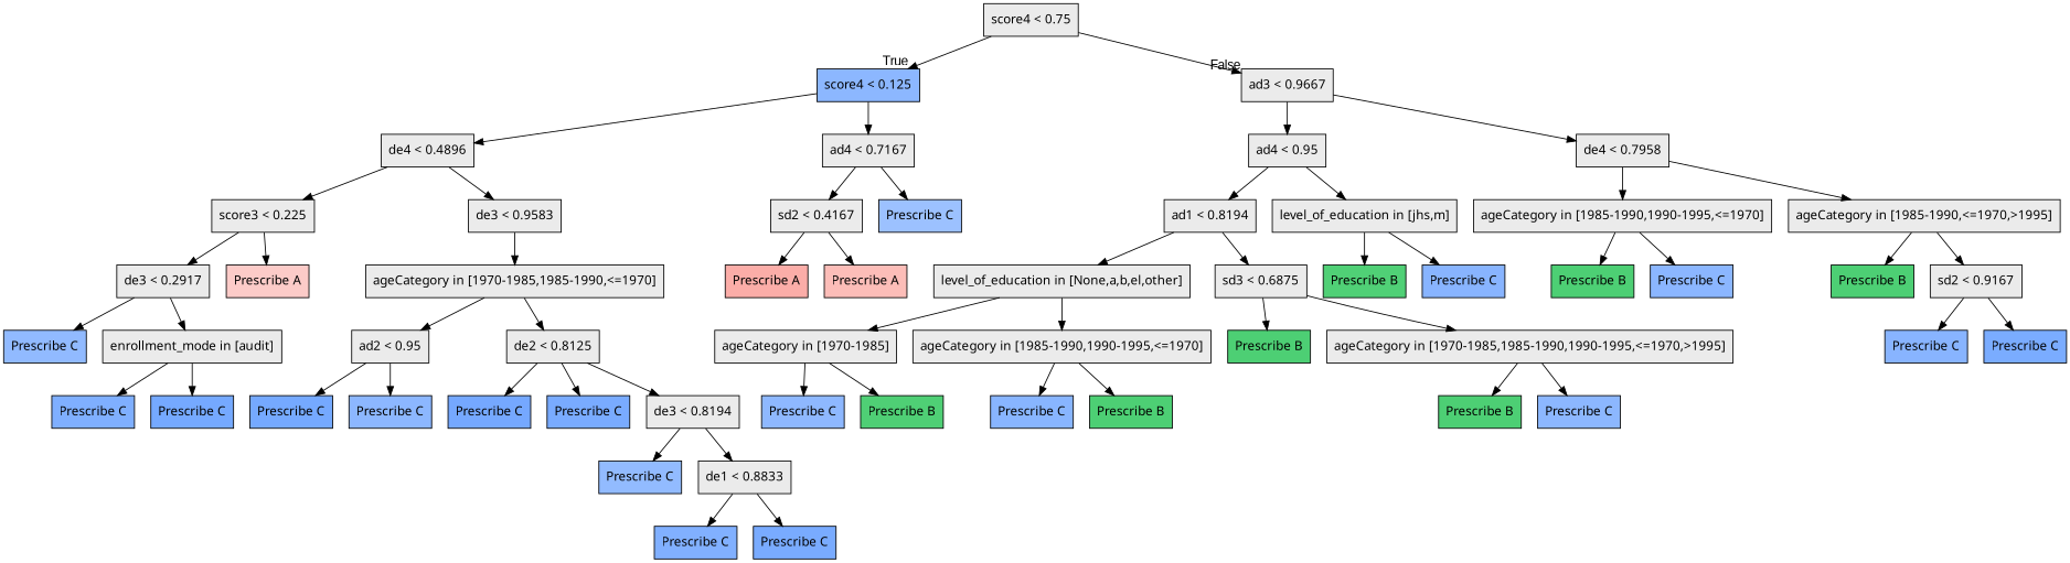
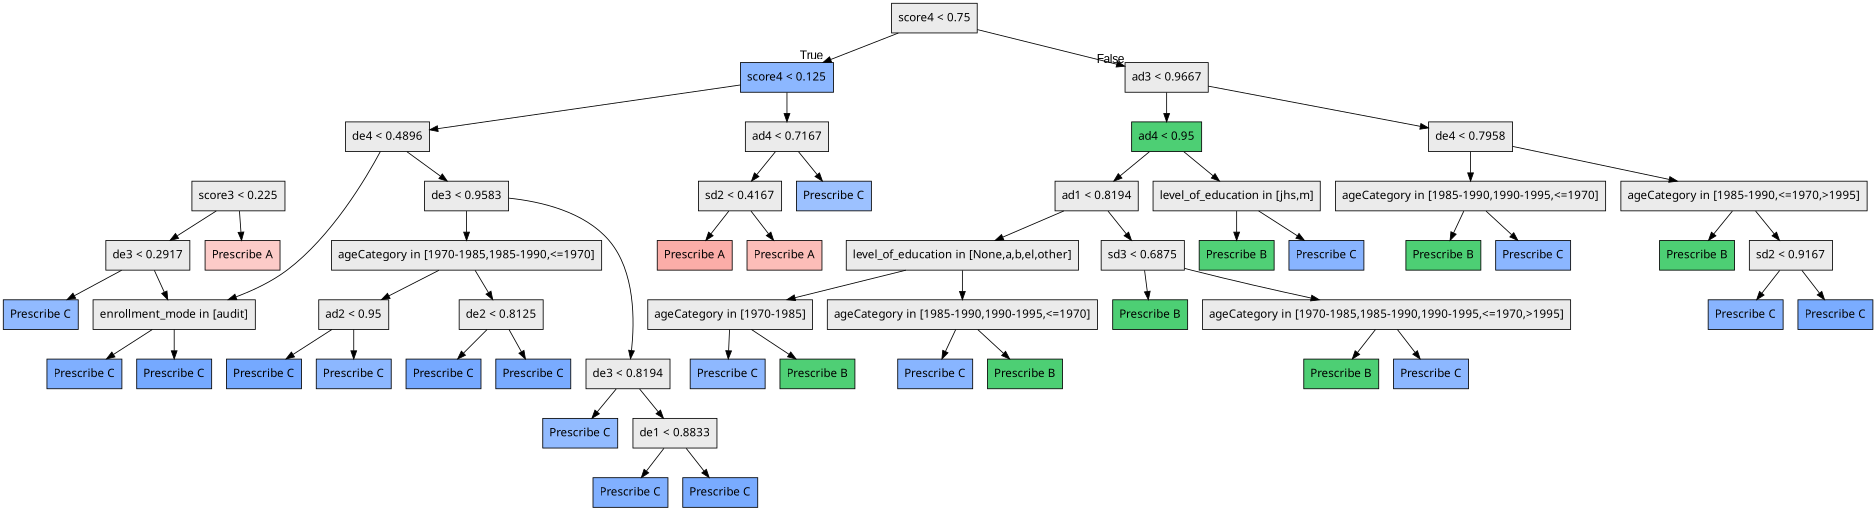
  digraph {
    node [fillcolor="#EBEBEB" fontname="bold arial" shape=box style=filled color=black]
    n1 [label="score4 &lt; 0.75" color=""]
    n2 [fillcolor="#619CFFba" label="score4 &lt; 0.125" color=""]
    n3 [label="ad3 &lt; 0.9667" color=""]
    n4 [label="de4 &lt; 0.4896" color=""]
    n5 [label="ad4 &lt; 0.7167" color=""]
-   n6 [label="ad4 &lt; 0.95" color=""]
+   n6 [fillcolor="#00BA38b2" label="ad4 &lt; 0.95" color=""]
    n7 [label="de4 &lt; 0.7958" color=""]
    n8 [label="score3 &lt; 0.225" color=""]
    n9 [label="de3 &lt; 0.9583" color=""]
    n10 [label="sd2 &lt; 0.4167" color=""]
    n11 [fillcolor="#619CFFa0" label="Prescribe C"]
    n12 [fillcolor="#F8766D60" label="Prescribe A"]
    n13 [label="de3 &lt; 0.2917" color=""]
    n14 [label="de3 &lt; 0.8194" color=""]
    n15 [label="ageCategory in [1970-1985,1985-1990,&lt;=1970]" color=""]
    n16 [label="enrollment_mode in [audit]" color=""]
    n17 [fillcolor="#619CFFb1" label="Prescribe C"]
    n18 [fillcolor="#619CFFcf" label="Prescribe C"]
    n19 [fillcolor="#619CFFde" label="Prescribe C"]
    n20 [fillcolor="#619CFFaf" label="Prescribe C"]
    n21 [label="de1 &lt; 0.8833" color=""]
    n22 [label="de2 &lt; 0.8125" color=""]
    n23 [label="ad2 &lt; 0.95" color=""]
    n24 [fillcolor="#619CFFcb" label="Prescribe C"]
    n25 [fillcolor="#619CFFd8" label="Prescribe C"]
    n26 [fillcolor="#619CFFd8" label="Prescribe C"]
    n27 [fillcolor="#619CFFdf" label="Prescribe C"]
    n28 [fillcolor="#619CFFba" label="Prescribe C"]
    n29 [fillcolor="#619CFFde" label="Prescribe C"]
    n30 [fillcolor="#F8766D98" label="Prescribe A"]
    n31 [fillcolor="#F8766D7b" label="Prescribe A"]
    n32 [label="ad1 &lt; 0.8194" color=""]
    n33 [label="level_of_education in [jhs,m]" color=""]
    n34 [label="ageCategory in [1985-1990,1990-1995,&lt;=1970]" color=""]
    n35 [label="ageCategory in [1985-1990,&lt;=1970,&gt;1995]" color=""]
    n36 [label="level_of_education in [None,a,b,el,other]" color=""]
    n37 [label="sd3 &lt; 0.6875" color=""]
    n38 [fillcolor="#00BA38af" label="Prescribe B"]
    n39 [fillcolor="#619CFFc0" label="Prescribe C"]
    n40 [label="ageCategory in [1970-1985]" color=""]
    n41 [label="ageCategory in [1985-1990,1990-1995,&lt;=1970]" color=""]
    n42 [fillcolor="#00BA38b2" label="Prescribe B"]
    n43 [label="ageCategory in [1970-1985,1985-1990,1990-1995,&lt;=1970,&gt;1995]" color=""]
    n44 [fillcolor="#619CFFb6" label="Prescribe C"]
    n45 [fillcolor="#00BA38b0" label="Prescribe B"]
    n46 [fillcolor="#619CFFbf" label="Prescribe C"]
    n47 [fillcolor="#00BA38b2" label="Prescribe B"]
    n48 [fillcolor="#00BA38b2" label="Prescribe B"]
    n49 [fillcolor="#619CFFba" label="Prescribe C"]
    n50 [fillcolor="#00BA38b2" label="Prescribe B"]
    n51 [fillcolor="#619CFFbb" label="Prescribe C"]
    n52 [fillcolor="#00BA38b2" label="Prescribe B"]
    n53 [label="sd2 &lt; 0.9167" color=""]
    n54 [fillcolor="#619CFFc0" label="Prescribe C"]
    n55 [fillcolor="#619CFFd6" label="Prescribe C"]
    n1 -> n2 [fontname=arial headlabel=True labelangle=45 labeldistance=2.5]
    n1 -> n3 [fontname=arial headlabel=False labelangle=-45 labeldistance=2.5]
    n2 -> n4
    n2 -> n5
    n3 -> n6
    n3 -> n7
-   n4 -> n8
+   n4 -> n16
    n4 -> n9
    n5 -> n10
    n5 -> n11
    n6 -> n32
    n6 -> n33
    n7 -> n34
    n7 -> n35
    n8 -> n12
    n8 -> n13
-   n22 -> n14
+   n9 -> n14
    n9 -> n15
    n10 -> n30
    n10 -> n31
    n13 -> n16
    n13 -> n17
    n14 -> n20
    n14 -> n21
    n15 -> n22
    n15 -> n23
    n16 -> n18
    n16 -> n19
    n21 -> n24
    n21 -> n25
    n22 -> n26
    n22 -> n27
    n23 -> n28
    n23 -> n29
    n32 -> n36
    n32 -> n37
    n33 -> n38
    n33 -> n39
    n34 -> n50
    n34 -> n51
    n35 -> n52
    n35 -> n53
    n36 -> n40
    n36 -> n41
    n37 -> n42
    n37 -> n43
    n40 -> n44
    n40 -> n45
    n41 -> n46
    n41 -> n47
    n43 -> n48
    n43 -> n49
    n53 -> n54
    n53 -> n55
  }
